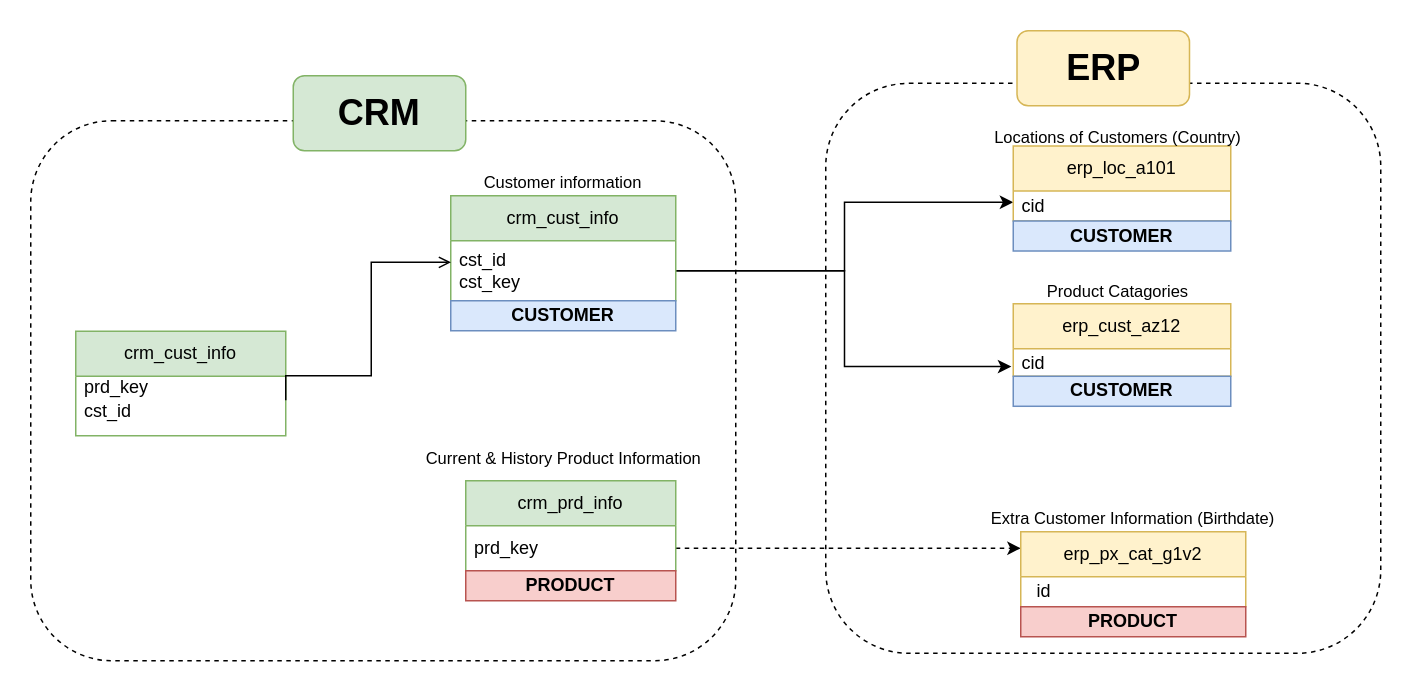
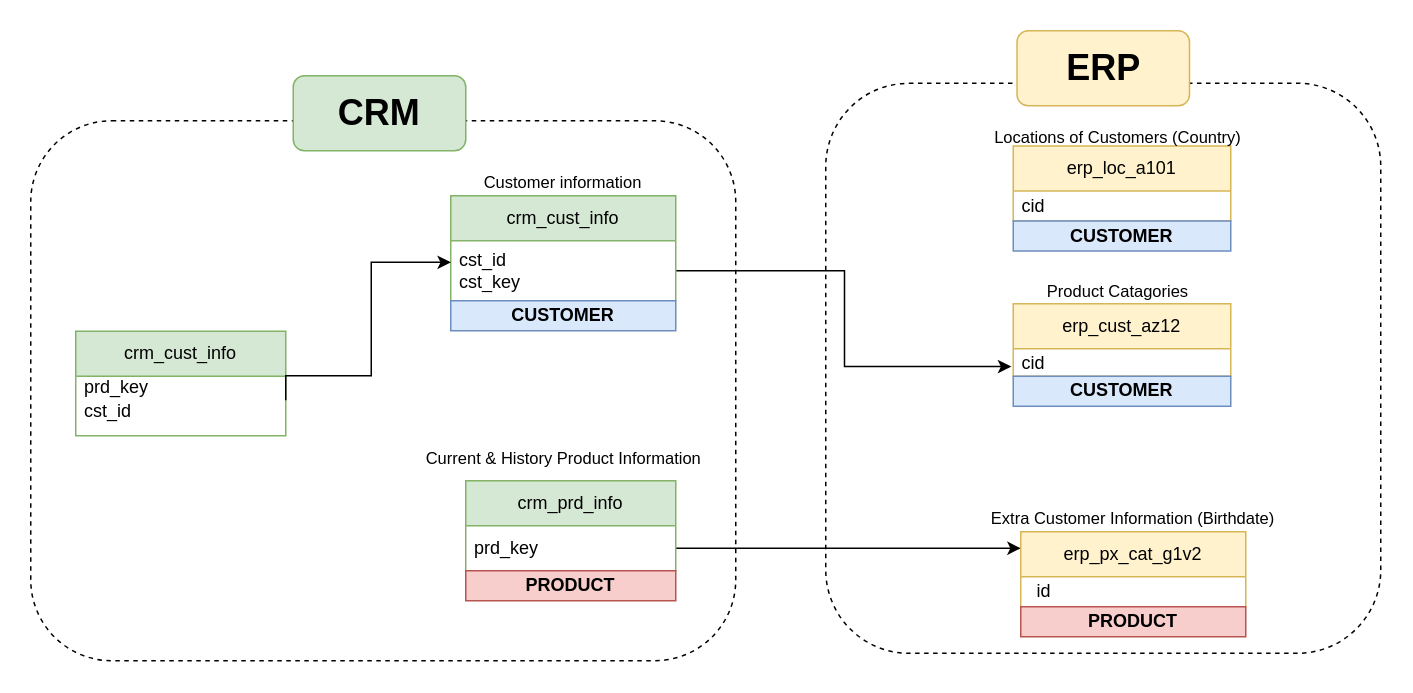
  <mxCell id="0" />
  <mxCell id="1" parent="0" />
  <mxCell id="2" value="" style="rounded=1;whiteSpace=wrap;html=1;fillColor=none;dashed=1;container=0;movable=1;resizable=1;rotatable=1;deletable=1;editable=1;locked=0;connectable=1;" parent="1" vertex="1"><mxGeometry x="550" y="55" width="370" height="380" as="geometry" /></mxCell>
  <mxCell id="3" value="" style="rounded=1;whiteSpace=wrap;html=1;fillColor=none;dashed=1;movable=1;resizable=1;rotatable=1;deletable=1;editable=1;locked=0;connectable=1;" parent="1" vertex="1"><mxGeometry x="20" y="80" width="470" height="360" as="geometry" /></mxCell>
- <mxCell id="4" style="edgeStyle=orthogonalEdgeStyle;rounded=0;orthogonalLoop=1;jettySize=auto;html=1;entryX=0;entryY=0.75;entryDx=0;entryDy=0;" parent="1" source="24" target="7" edge="1"><mxGeometry relative="1" as="geometry" /></mxCell>
  <mxCell id="5" style="edgeStyle=orthogonalEdgeStyle;rounded=0;orthogonalLoop=1;jettySize=auto;html=1;entryX=-0.009;entryY=0.647;entryDx=0;entryDy=0;entryPerimeter=0;" parent="1" source="24" target="16" edge="1"><mxGeometry relative="1" as="geometry" /></mxCell>
- <mxCell id="6" style="edgeStyle=orthogonalEdgeStyle;rounded=0;orthogonalLoop=1;jettySize=auto;html=1;dashed=1;" parent="1" source="20" target="10" edge="1"><mxGeometry relative="1" as="geometry"><mxPoint x="670" y="365" as="targetPoint" /><Array as="points"><mxPoint x="620" y="365" /><mxPoint x="620" y="365" /></Array></mxGeometry></mxCell>
+ <mxCell id="6" style="edgeStyle=orthogonalEdgeStyle;rounded=0;orthogonalLoop=1;jettySize=auto;html=1;" parent="1" source="20" target="10" edge="1"><mxGeometry relative="1" as="geometry"><mxPoint x="670" y="365" as="targetPoint" /><Array as="points"><mxPoint x="620" y="365" /><mxPoint x="620" y="365" /></Array></mxGeometry></mxCell>
  <mxCell id="7" value="erp_loc_a101" style="swimlane;fontStyle=0;childLayout=stackLayout;horizontal=1;startSize=30;horizontalStack=0;resizeParent=1;resizeParentMax=0;resizeLast=0;collapsible=1;marginBottom=0;whiteSpace=wrap;html=1;rounded=0;fillColor=#fff2cc;strokeColor=#d6b656;container=0;" parent="1" vertex="1"><mxGeometry x="675" y="96.84" width="145" height="50" as="geometry" /></mxCell>
  <mxCell id="8" value="Locations of Customers (Country)" style="text;html=1;align=center;verticalAlign=middle;whiteSpace=wrap;rounded=0;fontSize=11;container=0;" parent="1" vertex="1"><mxGeometry x="660" y="80" width="170" height="21.05" as="geometry" /></mxCell>
  <mxCell id="9" value="cid" style="text;align=left;verticalAlign=middle;spacingLeft=4;spacingRight=4;overflow=hidden;points=[[0,0.5],[1,0.5]];portConstraint=eastwest;rotatable=0;html=1;spacingTop=0;spacing=2;spacingBottom=0;whiteSpace=wrap;container=0;" parent="1" vertex="1"><mxGeometry x="675" y="126.84" width="145" height="20" as="geometry" /></mxCell>
  <mxCell id="10" value="erp_px_cat_g1v2" style="swimlane;fontStyle=0;childLayout=stackLayout;horizontal=1;startSize=30;horizontalStack=0;resizeParent=1;resizeParentMax=0;resizeLast=0;collapsible=1;marginBottom=0;whiteSpace=wrap;html=1;rounded=0;fillColor=#fff2cc;strokeColor=#d6b656;container=0;" parent="1" vertex="1"><mxGeometry x="680" y="354" width="150" height="50" as="geometry" /></mxCell>
  <mxCell id="11" value="Extra Customer Information (Birthdate)" style="text;html=1;align=center;verticalAlign=middle;whiteSpace=wrap;rounded=0;fontSize=11;container=0;" parent="1" vertex="1"><mxGeometry x="650" y="330" width="210" height="30" as="geometry" /></mxCell>
  <mxCell id="12" value="id&lt;div&gt;&lt;br/&gt;&lt;/div&gt;" style="text;align=left;verticalAlign=middle;spacingLeft=4;spacingRight=4;overflow=hidden;points=[[0,0.5],[1,0.5]];portConstraint=eastwest;rotatable=0;html=1;spacingTop=0;spacing=2;spacingBottom=0;whiteSpace=wrap;container=0;" parent="1" vertex="1"><mxGeometry x="685" y="384" width="140" height="20" as="geometry" /></mxCell>
  <mxCell id="13" value="erp_cust_az12" style="swimlane;fontStyle=0;childLayout=stackLayout;horizontal=1;startSize=30;horizontalStack=0;resizeParent=1;resizeParentMax=0;resizeLast=0;collapsible=1;marginBottom=0;whiteSpace=wrap;html=1;rounded=0;fillColor=#fff2cc;strokeColor=#d6b656;container=0;" parent="1" vertex="1"><mxGeometry x="675" y="202.01" width="145" height="48.34" as="geometry" /></mxCell>
  <mxCell id="14" value="Product Catagories" style="text;html=1;align=center;verticalAlign=middle;whiteSpace=wrap;rounded=0;fontSize=11;container=0;" parent="1" vertex="1"><mxGeometry x="640" y="180" width="210" height="27.51" as="geometry" /></mxCell>
  <mxCell id="15" value="&lt;b&gt;&lt;font style=&quot;font-size: 24px;&quot;&gt;ERP&lt;/font&gt;&lt;/b&gt;" style="text;html=1;align=center;verticalAlign=middle;whiteSpace=wrap;rounded=1;fillColor=#fff2cc;strokeColor=#d6b656;container=0;" parent="1" vertex="1"><mxGeometry x="677.5" y="20" width="115" height="50" as="geometry" /></mxCell>
  <mxCell id="16" value="cid" style="text;align=left;verticalAlign=middle;spacingLeft=4;spacingRight=4;overflow=hidden;points=[[0,0.5],[1,0.5]];portConstraint=eastwest;rotatable=0;html=1;spacingTop=0;spacing=2;spacingBottom=0;whiteSpace=wrap;container=0;" parent="1" vertex="1"><mxGeometry x="675" y="232.011" width="140" height="18.342" as="geometry" /></mxCell>
  <mxCell id="17" value="PRODUCT" style="text;html=1;strokeColor=#b85450;fillColor=#f8cecc;align=center;verticalAlign=middle;whiteSpace=wrap;overflow=hidden;fontStyle=1" vertex="1" parent="1"><mxGeometry x="680" y="404" width="150" height="20" as="geometry" /></mxCell>
  <mxCell id="18" value="" style="group" parent="1" vertex="1" connectable="0"><mxGeometry x="262.5" y="290" width="225" height="90" as="geometry" /></mxCell>
  <mxCell id="19" value="crm_prd_info" style="swimlane;fontStyle=0;childLayout=stackLayout;horizontal=1;startSize=30;horizontalStack=0;resizeParent=1;resizeParentMax=0;resizeLast=0;collapsible=1;marginBottom=0;whiteSpace=wrap;html=1;rounded=0;fillColor=#d5e8d4;strokeColor=#82b366;" parent="18" vertex="1"><mxGeometry x="47.5" y="30" width="140" height="60" as="geometry" /></mxCell>
  <mxCell id="20" value="prd_key" style="text;align=left;verticalAlign=middle;spacingLeft=4;spacingRight=4;overflow=hidden;points=[[0,0.5],[1,0.5]];portConstraint=eastwest;rotatable=0;whiteSpace=wrap;html=1;" parent="19" vertex="1"><mxGeometry y="30" width="140" height="30" as="geometry" /></mxCell>
  <mxCell id="21" value="Current &amp;amp; History Product Information" style="text;html=1;align=center;verticalAlign=middle;whiteSpace=wrap;rounded=0;fontSize=11;" parent="18" vertex="1"><mxGeometry width="225" height="30" as="geometry" /></mxCell>
  <mxCell id="22" value="" style="group" parent="1" vertex="1" connectable="0"><mxGeometry x="300" y="106" width="150" height="114" as="geometry" /></mxCell>
  <mxCell id="23" value="crm_cust_info" style="swimlane;fontStyle=0;childLayout=stackLayout;horizontal=1;startSize=30;horizontalStack=0;resizeParent=1;resizeParentMax=0;resizeLast=0;collapsible=1;marginBottom=0;whiteSpace=wrap;html=1;rounded=0;fillColor=#d5e8d4;strokeColor=#82b366;" parent="22" vertex="1"><mxGeometry y="24" width="150" height="70" as="geometry" /></mxCell>
  <mxCell id="24" value="cst_id&#10;cst_key" style="text;align=left;verticalAlign=middle;spacingLeft=4;spacingRight=4;overflow=hidden;points=[[0,0.5],[1,0.5]];portConstraint=eastwest;rotatable=0;html=1;spacingTop=0;spacing=2;spacingBottom=0;whiteSpace=wrap;" parent="23" vertex="1"><mxGeometry y="30" width="150" height="40" as="geometry" /></mxCell>
  <mxCell id="25" value="Customer information" style="text;html=1;align=center;verticalAlign=middle;whiteSpace=wrap;rounded=0;fontSize=11;" parent="22" vertex="1"><mxGeometry width="150" height="30" as="geometry" /></mxCell>
  <mxCell id="26" value="" style="group" parent="1" vertex="1" connectable="0"><mxGeometry x="45" y="185.45" width="150" height="104.55" as="geometry" /></mxCell>
  <mxCell id="27" value="" style="group" parent="26" vertex="1" connectable="0"><mxGeometry x="5" y="34.853" width="140" height="69.697" as="geometry" /></mxCell>
  <mxCell id="28" value="crm_cust_info" style="swimlane;fontStyle=0;childLayout=stackLayout;horizontal=1;startSize=30;horizontalStack=0;resizeParent=1;resizeParentMax=0;resizeLast=0;collapsible=1;marginBottom=0;whiteSpace=wrap;html=1;rounded=0;fillColor=#d5e8d4;strokeColor=#82b366;container=0;" parent="27" vertex="1"><mxGeometry width="140" height="69.697" as="geometry" /></mxCell>
  <mxCell id="29" value="&lt;div style=&quot;line-height: 130%;&quot;&gt;prd_key&lt;div&gt;cst_id&lt;/div&gt;&lt;/div&gt;" style="text;align=left;verticalAlign=middle;spacingLeft=4;spacingRight=4;overflow=hidden;points=[[0,0.5],[1,0.5]];portConstraint=eastwest;rotatable=0;whiteSpace=wrap;html=1;container=0;" parent="27" vertex="1"><mxGeometry y="22.237" width="140" height="47.46" as="geometry" /></mxCell>
- <mxCell id="30" style="edgeStyle=orthogonalEdgeStyle;rounded=0;orthogonalLoop=1;jettySize=auto;html=1;exitX=1;exitY=0.5;exitDx=0;exitDy=0;entryX=0.001;entryY=0.36;entryDx=0;entryDy=0;entryPerimeter=0;endArrow=open;" parent="1" source="29" target="24" edge="1"><mxGeometry relative="1" as="geometry"><mxPoint x="300" y="175" as="targetPoint" /><Array as="points"><mxPoint y="250" x="190" /><mxPoint x="247" y="250" /><mxPoint x="247" y="174" /></Array></mxGeometry></mxCell>
+ <mxCell id="30" style="edgeStyle=orthogonalEdgeStyle;rounded=0;orthogonalLoop=1;jettySize=auto;html=1;exitX=1;exitY=0.5;exitDx=0;exitDy=0;entryX=0.001;entryY=0.36;entryDx=0;entryDy=0;entryPerimeter=0;" parent="1" source="29" target="24" edge="1"><mxGeometry relative="1" as="geometry"><mxPoint x="300" y="175" as="targetPoint" /><Array as="points"><mxPoint y="250" x="190" /><mxPoint x="247" y="250" /><mxPoint x="247" y="174" /></Array></mxGeometry></mxCell>
  <mxCell id="31" value="&lt;b&gt;&lt;font style=&quot;font-size: 24px;&quot;&gt;CRM&lt;/font&gt;&lt;/b&gt;" style="text;html=1;align=center;verticalAlign=middle;whiteSpace=wrap;rounded=1;fillColor=#d5e8d4;strokeColor=#82b366;" parent="1" vertex="1"><mxGeometry x="195" y="50" width="115" height="50" as="geometry" /></mxCell>
  <mxCell id="32" value="PRODUCT" style="text;html=1;strokeColor=#b85450;fillColor=#f8cecc;align=center;verticalAlign=middle;whiteSpace=wrap;overflow=hidden;fontStyle=1" vertex="1" parent="1"><mxGeometry x="310" y="380" width="140" height="20" as="geometry" /></mxCell>
  <mxCell id="33" value="CUSTOMER" style="text;html=1;strokeColor=#6c8ebf;fillColor=#dae8fc;align=center;verticalAlign=middle;whiteSpace=wrap;overflow=hidden;fontStyle=1" vertex="1" parent="1"><mxGeometry x="300" y="200" width="150" height="20" as="geometry" /></mxCell>
  <mxCell id="34" value="CUSTOMER" style="text;html=1;strokeColor=#6c8ebf;fillColor=#dae8fc;align=center;verticalAlign=middle;whiteSpace=wrap;overflow=hidden;fontStyle=1" vertex="1" parent="1"><mxGeometry x="675" y="250.35" width="145" height="20" as="geometry" /></mxCell>
  <mxCell id="35" value="CUSTOMER" style="text;html=1;strokeColor=#6c8ebf;fillColor=#dae8fc;align=center;verticalAlign=middle;whiteSpace=wrap;overflow=hidden;fontStyle=1" vertex="1" parent="1"><mxGeometry x="675" y="146.84" width="145" height="20" as="geometry" /></mxCell>
